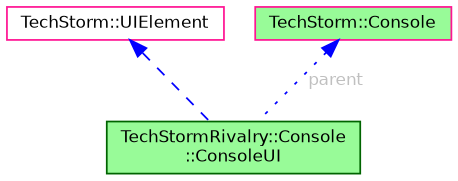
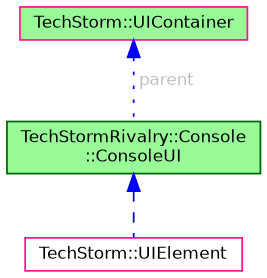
  digraph {
    node [color=deeppink fillcolor=palegreen fontname=Helvetica fontsize=10 shape=box style=filled]
    edge [color=blue dir=back fontname=Helvetica fontsize=10 labelfontname=Helvetica labelfontsize=10]
    n1 [color=darkgreen fontcolor=black height=0.2 label="TechStormRivalry::Console\l::ConsoleUI" width=0.4]
    n2 [fillcolor=white height=0.2 label="TechStorm::UIElement" width=0.4]
-   n3 [height=0.2 label="TechStorm::Console" width=0.4]
-   n2 -> n1 [style=dashed]
+   n3 [height=0.2 label="TechStorm::UIContainer" width=0.4]
+   n1 -> n2 [style=dashed]
    n3 -> n1 [fontcolor=grey label=" parent" style=dotted]
  }
